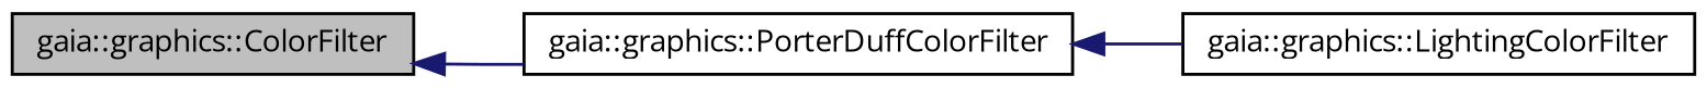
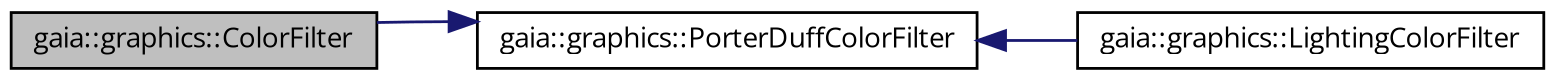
  digraph {
    fontname="Open Sans"
    rankdir=LR
    node [color=black fillcolor=white fontname="Open Sans" fontsize=10 shape=record style=filled]
    edge [color=midnightblue dir=back fontname="Open Sans" fontsize=10 labelfontname=Helvetica labelfontsize=10 style=solid]
    n1 [fillcolor=grey75 fontcolor=black height=0.2 label="gaia::graphics::ColorFilter" width=0.4]
    n2 [height=0.2 label="gaia::graphics::PorterDuffColorFilter" width=0.4]
    n3 [height=0.2 label="gaia::graphics::LightingColorFilter" width=0.4]
-   n1 -> n2
+   n2 -> n1
    n2 -> n3
  }
